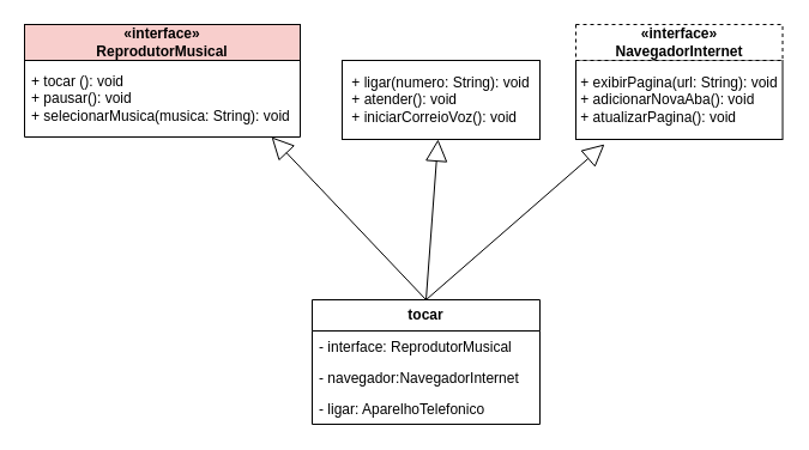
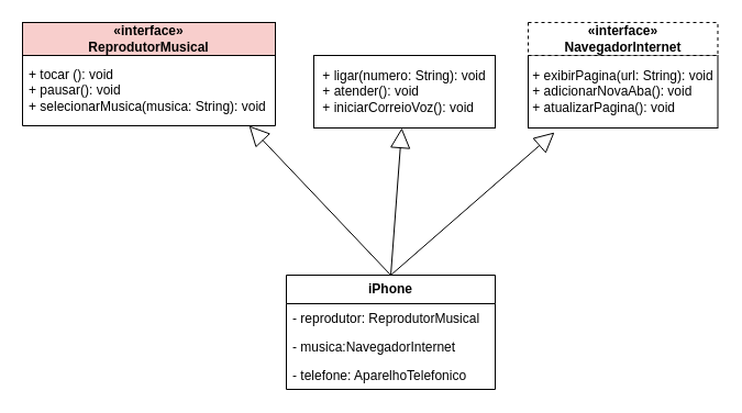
  <mxCell id="0" />
  <mxCell id="1" parent="0" />
- <mxCell id="2" value="&lt;b&gt;tocar&lt;/b&gt;" style="swimlane;fontStyle=0;childLayout=stackLayout;horizontal=1;startSize=26;fillColor=none;horizontalStack=0;resizeParent=1;resizeParentMax=0;resizeLast=0;collapsible=1;marginBottom=0;whiteSpace=wrap;html=1;" vertex="1" parent="1"><mxGeometry x="260" y="250" width="190" height="104" as="geometry" /></mxCell>
- <mxCell id="3" value="- interface: ReprodutorMusical" style="text;strokeColor=none;fillColor=none;align=left;verticalAlign=top;spacingLeft=4;spacingRight=4;overflow=hidden;rotatable=0;points=[[0,0.5],[1,0.5]];portConstraint=eastwest;whiteSpace=wrap;html=1;" vertex="1" parent="2"><mxGeometry y="26" width="190" height="26" as="geometry" /></mxCell>
- <mxCell id="4" value="- navegador:NavegadorInternet" style="text;strokeColor=none;fillColor=none;align=left;verticalAlign=top;spacingLeft=4;spacingRight=4;overflow=hidden;rotatable=0;points=[[0,0.5],[1,0.5]];portConstraint=eastwest;whiteSpace=wrap;html=1;" vertex="1" parent="2"><mxGeometry y="52" width="190" height="26" as="geometry" /></mxCell>
- <mxCell id="5" value="- ligar: AparelhoTelefonico" style="text;strokeColor=none;fillColor=none;align=left;verticalAlign=top;spacingLeft=4;spacingRight=4;overflow=hidden;rotatable=0;points=[[0,0.5],[1,0.5]];portConstraint=eastwest;whiteSpace=wrap;html=1;" vertex="1" parent="2"><mxGeometry y="78" width="190" height="26" as="geometry" /></mxCell>
+ <mxCell id="2" value="&lt;b&gt;iPhone&lt;/b&gt;" style="swimlane;fontStyle=0;childLayout=stackLayout;horizontal=1;startSize=26;fillColor=none;horizontalStack=0;resizeParent=1;resizeParentMax=0;resizeLast=0;collapsible=1;marginBottom=0;whiteSpace=wrap;html=1;" vertex="1" parent="1"><mxGeometry x="260" y="250" width="190" height="104" as="geometry" /></mxCell>
+ <mxCell id="3" value="- reprodutor: ReprodutorMusical" style="text;strokeColor=none;fillColor=none;align=left;verticalAlign=top;spacingLeft=4;spacingRight=4;overflow=hidden;rotatable=0;points=[[0,0.5],[1,0.5]];portConstraint=eastwest;whiteSpace=wrap;html=1;" vertex="1" parent="2"><mxGeometry y="26" width="190" height="26" as="geometry" /></mxCell>
+ <mxCell id="4" value="- musica:NavegadorInternet" style="text;strokeColor=none;fillColor=none;align=left;verticalAlign=top;spacingLeft=4;spacingRight=4;overflow=hidden;rotatable=0;points=[[0,0.5],[1,0.5]];portConstraint=eastwest;whiteSpace=wrap;html=1;" vertex="1" parent="2"><mxGeometry y="52" width="190" height="26" as="geometry" /></mxCell>
+ <mxCell id="5" value="- telefone: AparelhoTelefonico" style="text;strokeColor=none;fillColor=none;align=left;verticalAlign=top;spacingLeft=4;spacingRight=4;overflow=hidden;rotatable=0;points=[[0,0.5],[1,0.5]];portConstraint=eastwest;whiteSpace=wrap;html=1;" vertex="1" parent="2"><mxGeometry y="78" width="190" height="26" as="geometry" /></mxCell>
  <mxCell id="6" value="&lt;div&gt;&lt;br&gt;&lt;/div&gt;" style="swimlane;fontStyle=1;align=center;verticalAlign=top;childLayout=stackLayout;horizontal=1;startSize=26;horizontalStack=0;resizeParent=1;resizeParentMax=0;resizeLast=0;collapsible=1;marginBottom=0;whiteSpace=wrap;html=1;" vertex="1" parent="1"><mxGeometry x="20" y="20" width="230" height="94" as="geometry" /></mxCell>
  <mxCell id="7" value="" style="line;strokeWidth=1;fillColor=none;align=left;verticalAlign=middle;spacingTop=-1;spacingLeft=3;spacingRight=3;rotatable=0;labelPosition=right;points=[];portConstraint=eastwest;strokeColor=inherit;" vertex="1" parent="6"><mxGeometry y="26" width="230" height="8" as="geometry" /></mxCell>
  <mxCell id="8" value="+ tocar (): void&lt;div&gt;+ pausar(): void&lt;/div&gt;&lt;div&gt;+ selecionarMusica(musica: String): void&lt;/div&gt;" style="text;strokeColor=none;fillColor=none;align=left;verticalAlign=top;spacingLeft=4;spacingRight=4;overflow=hidden;rotatable=0;points=[[0,0.5],[1,0.5]];portConstraint=eastwest;whiteSpace=wrap;html=1;" vertex="1" parent="6"><mxGeometry y="34" width="230" height="60" as="geometry" /></mxCell>
  <mxCell id="9" value="&lt;b&gt;«interface»&lt;br&gt;ReprodutorMusical&lt;/b&gt;" style="html=1;whiteSpace=wrap;fillColor=#f8cecc;" vertex="1" parent="1"><mxGeometry x="20" y="20" width="230" height="30" as="geometry" /></mxCell>
  <mxCell id="10" value="&lt;span style=&quot;text-align: left;&quot;&gt;+ ligar(numero: String): void&lt;/span&gt;&lt;div style=&quot;text-align: left;&quot;&gt;&lt;span style=&quot;background-color: initial;&quot;&gt;+ atender(): void&lt;/span&gt;&lt;div&gt;+ iniciarCorreioVoz(): void&lt;/div&gt;&lt;/div&gt;" style="html=1;whiteSpace=wrap;" vertex="1" parent="1"><mxGeometry x="285" y="50" width="165" height="66" as="geometry" /></mxCell>
  <mxCell id="11" value="&lt;span style=&quot;text-align: left;&quot;&gt;+ exibirPagina(url: String): void&lt;/span&gt;&lt;div style=&quot;text-align: left;&quot;&gt;&lt;span style=&quot;background-color: initial;&quot;&gt;+ adicionarNovaAba(): void&lt;/span&gt;&lt;div&gt;+ atualizarPagina(): void&lt;/div&gt;&lt;/div&gt;" style="html=1;whiteSpace=wrap;" vertex="1" parent="1"><mxGeometry x="480" y="50" width="172.5" height="66" as="geometry" /></mxCell>
  <mxCell id="12" value="&lt;b&gt;«interface»&lt;br&gt;&lt;/b&gt;&lt;div&gt;&lt;span style=&quot;font-weight: 700;&quot;&gt;NavegadorInternet&lt;/span&gt;&lt;br&gt;&lt;/div&gt;" style="html=1;whiteSpace=wrap;dashed=1;" vertex="1" parent="1"><mxGeometry x="480" y="20" width="172.5" height="30" as="geometry" /></mxCell>
  <mxCell id="13" value="" style="endArrow=block;endSize=16;endFill=0;html=1;rounded=0;exitX=0.5;exitY=0;exitDx=0;exitDy=0;entryX=0.139;entryY=1.061;entryDx=0;entryDy=0;entryPerimeter=0;" edge="1" parent="1" source="2" target="11"><mxGeometry width="160" relative="1" as="geometry"><mxPoint x="370" y="200" as="sourcePoint" /><mxPoint x="550" y="120" as="targetPoint" /><mxPoint as="offset" /></mxGeometry></mxCell>
  <mxCell id="14" value="" style="endArrow=block;endSize=16;endFill=0;html=1;rounded=0;entryX=0.896;entryY=1;entryDx=0;entryDy=0;entryPerimeter=0;exitX=0.5;exitY=0;exitDx=0;exitDy=0;" edge="1" parent="1" source="2" target="8"><mxGeometry width="160" relative="1" as="geometry"><mxPoint x="360" y="250" as="sourcePoint" /><mxPoint x="514" y="130" as="targetPoint" /><mxPoint as="offset" /></mxGeometry></mxCell>
  <mxCell id="15" value="" style="endArrow=block;endSize=16;endFill=0;html=1;rounded=0;exitX=0.5;exitY=0;exitDx=0;exitDy=0;" edge="1" parent="1" source="2" target="10"><mxGeometry width="160" relative="1" as="geometry"><mxPoint x="360" y="240" as="sourcePoint" /><mxPoint x="236" y="124" as="targetPoint" /><mxPoint as="offset" /></mxGeometry></mxCell>
